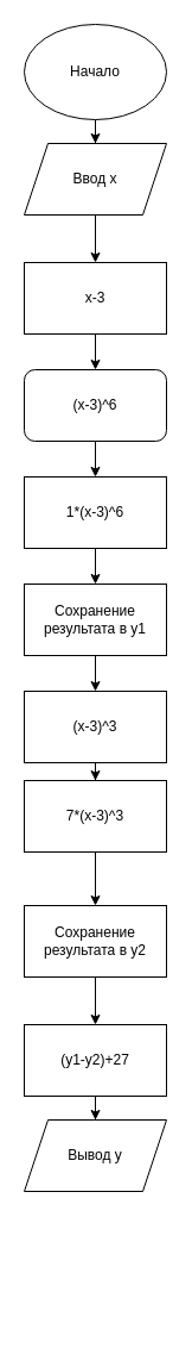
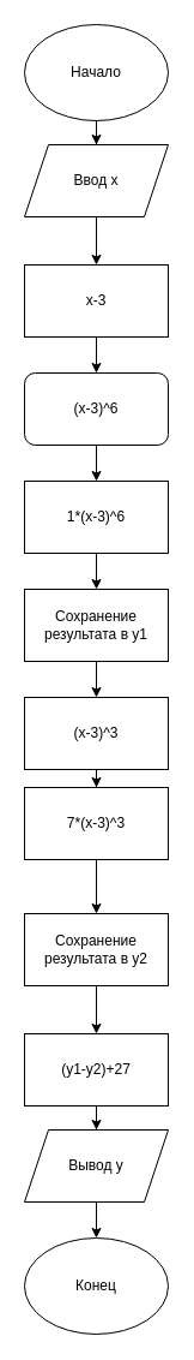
  <mxCell id="0" />
  <mxCell id="1" parent="0" />
+ <mxCell id="2" value="Конец" style="ellipse;whiteSpace=wrap;html=1;" parent="1" vertex="1"><mxGeometry x="20" y="1030" width="120" height="80" as="geometry" /></mxCell>
  <mxCell id="3" value="" style="edgeStyle=orthogonalEdgeStyle;rounded=0;orthogonalLoop=1;jettySize=auto;html=1;" parent="1" source="4" target="22" edge="1"><mxGeometry relative="1" as="geometry" /></mxCell>
  <mxCell id="4" value="Начало" style="ellipse;whiteSpace=wrap;html=1;" parent="1" vertex="1"><mxGeometry x="20" y="20" width="120" height="80" as="geometry" /></mxCell>
  <mxCell id="5" value="" style="edgeStyle=orthogonalEdgeStyle;rounded=0;orthogonalLoop=1;jettySize=auto;html=1;" parent="1" source="6" target="8" edge="1"><mxGeometry relative="1" as="geometry" /></mxCell>
  <mxCell id="6" value="x-3" style="rounded=0;whiteSpace=wrap;html=1;" parent="1" vertex="1"><mxGeometry x="20" y="220" width="120" height="60" as="geometry" /></mxCell>
  <mxCell id="7" value="" style="edgeStyle=orthogonalEdgeStyle;rounded=0;orthogonalLoop=1;jettySize=auto;html=1;" parent="1" source="8" target="10" edge="1"><mxGeometry relative="1" as="geometry" /></mxCell>
  <mxCell id="8" value="(x-3)^6" style="whiteSpace=wrap;html=1;rounded=1;" parent="1" vertex="1"><mxGeometry x="20" y="310" width="120" height="60" as="geometry" /></mxCell>
  <mxCell id="9" value="" style="edgeStyle=orthogonalEdgeStyle;rounded=0;orthogonalLoop=1;jettySize=auto;html=1;" parent="1" source="10" target="12" edge="1"><mxGeometry relative="1" as="geometry" /></mxCell>
  <mxCell id="10" value="1*(x-3)^6" style="rounded=0;whiteSpace=wrap;html=1;" parent="1" vertex="1"><mxGeometry x="20" y="400" width="120" height="60" as="geometry" /></mxCell>
  <mxCell id="11" value="" style="edgeStyle=orthogonalEdgeStyle;rounded=0;orthogonalLoop=1;jettySize=auto;html=1;" parent="1" source="12" target="14" edge="1"><mxGeometry relative="1" as="geometry" /></mxCell>
  <mxCell id="12" value="Сохранение результата в y1" style="rounded=0;whiteSpace=wrap;html=1;" parent="1" vertex="1"><mxGeometry x="20" y="490" width="120" height="60" as="geometry" /></mxCell>
  <mxCell id="13" value="" style="edgeStyle=orthogonalEdgeStyle;rounded=0;orthogonalLoop=1;jettySize=auto;html=1;" parent="1" source="14" target="16" edge="1"><mxGeometry relative="1" as="geometry" /></mxCell>
  <mxCell id="14" value="(x-3)^3" style="rounded=0;whiteSpace=wrap;html=1;" parent="1" vertex="1"><mxGeometry x="20" y="580" width="120" height="60" as="geometry" /></mxCell>
  <mxCell id="15" value="" style="edgeStyle=orthogonalEdgeStyle;rounded=0;orthogonalLoop=1;jettySize=auto;html=1;" parent="1" source="16" target="18" edge="1"><mxGeometry relative="1" as="geometry" /></mxCell>
  <mxCell id="16" value="7*(x-3)^3" style="rounded=0;whiteSpace=wrap;html=1;" parent="1" vertex="1"><mxGeometry x="20" y="655" width="120" height="60" as="geometry" /></mxCell>
  <mxCell id="17" value="" style="edgeStyle=orthogonalEdgeStyle;rounded=0;orthogonalLoop=1;jettySize=auto;html=1;" parent="1" source="18" target="20" edge="1"><mxGeometry relative="1" as="geometry" /></mxCell>
  <mxCell id="18" value="Сохранение результата в y2" style="rounded=0;whiteSpace=wrap;html=1;" parent="1" vertex="1"><mxGeometry x="20" y="760" width="120" height="60" as="geometry" /></mxCell>
  <mxCell id="19" value="" style="edgeStyle=orthogonalEdgeStyle;rounded=0;orthogonalLoop=1;jettySize=auto;html=1;" parent="1" source="20" target="24" edge="1"><mxGeometry relative="1" as="geometry" /></mxCell>
  <mxCell id="20" value="(y1-y2)+27" style="rounded=0;whiteSpace=wrap;html=1;" parent="1" vertex="1"><mxGeometry x="20" y="860" width="120" height="60" as="geometry" /></mxCell>
  <mxCell id="21" value="" style="edgeStyle=orthogonalEdgeStyle;rounded=0;orthogonalLoop=1;jettySize=auto;html=1;" parent="1" source="22" target="6" edge="1"><mxGeometry relative="1" as="geometry" /></mxCell>
  <mxCell id="22" value="Ввод x" style="shape=parallelogram;perimeter=parallelogramPerimeter;whiteSpace=wrap;html=1;fixedSize=1;" parent="1" vertex="1"><mxGeometry x="20" y="120" width="120" height="60" as="geometry" /></mxCell>
+ <mxCell id="23" value="" style="edgeStyle=orthogonalEdgeStyle;rounded=0;orthogonalLoop=1;jettySize=auto;html=1;" parent="1" source="24" target="2" edge="1"><mxGeometry relative="1" as="geometry" /></mxCell>
  <mxCell id="24" value="Вывод y" style="shape=parallelogram;perimeter=parallelogramPerimeter;whiteSpace=wrap;html=1;fixedSize=1;" parent="1" vertex="1"><mxGeometry x="20" y="940" width="120" height="60" as="geometry" /></mxCell>
